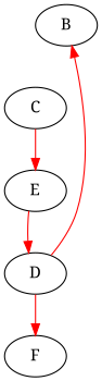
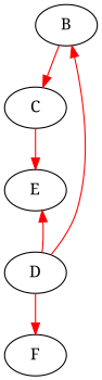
  digraph {
    fontname="Noto Serif"
    node [fontname="Noto Serif"]
    edge [color=red fontname="Noto Serif"]
    B
    C
    E
    D
    F
+   B -> C
    C -> E
-   E -> D
+   D -> E
    D -> B
    D -> F
  }
